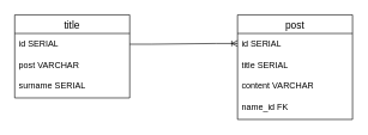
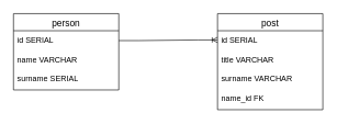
  <mxCell id="0" />
  <mxCell id="1" parent="0" />
  <mxCell id="2" value="post" style="swimlane;fontStyle=0;childLayout=stackLayout;horizontal=1;startSize=26;horizontalStack=0;resizeParent=1;resizeParentMax=0;resizeLast=0;collapsible=1;marginBottom=0;align=center;fontSize=14;" vertex="1" parent="1"><mxGeometry x="330" y="20" width="160" height="146" as="geometry" /></mxCell>
  <mxCell id="3" value="id SERIAL" style="text;strokeColor=none;fillColor=none;spacingLeft=4;spacingRight=4;overflow=hidden;rotatable=0;points=[[0,0.5],[1,0.5]];portConstraint=eastwest;fontSize=12;whiteSpace=wrap;html=1;" vertex="1" parent="2"><mxGeometry y="26" width="160" height="30" as="geometry" /></mxCell>
- <mxCell id="4" value="title SERIAL" style="text;strokeColor=none;fillColor=none;spacingLeft=4;spacingRight=4;overflow=hidden;rotatable=0;points=[[0,0.5],[1,0.5]];portConstraint=eastwest;fontSize=12;whiteSpace=wrap;html=1;" vertex="1" parent="2"><mxGeometry y="56" width="160" height="30" as="geometry" /></mxCell>
- <mxCell id="5" value="content VARCHAR" style="text;strokeColor=none;fillColor=none;spacingLeft=4;spacingRight=4;overflow=hidden;rotatable=0;points=[[0,0.5],[1,0.5]];portConstraint=eastwest;fontSize=12;whiteSpace=wrap;html=1;" vertex="1" parent="2"><mxGeometry y="86" width="160" height="30" as="geometry" /></mxCell>
+ <mxCell id="4" value="title VARCHAR" style="text;strokeColor=none;fillColor=none;spacingLeft=4;spacingRight=4;overflow=hidden;rotatable=0;points=[[0,0.5],[1,0.5]];portConstraint=eastwest;fontSize=12;whiteSpace=wrap;html=1;" vertex="1" parent="2"><mxGeometry y="56" width="160" height="30" as="geometry" /></mxCell>
+ <mxCell id="5" value="surname VARCHAR" style="text;strokeColor=none;fillColor=none;spacingLeft=4;spacingRight=4;overflow=hidden;rotatable=0;points=[[0,0.5],[1,0.5]];portConstraint=eastwest;fontSize=12;whiteSpace=wrap;html=1;" vertex="1" parent="2"><mxGeometry y="86" width="160" height="30" as="geometry" /></mxCell>
  <mxCell id="6" value="name_id FK" style="text;strokeColor=none;fillColor=none;spacingLeft=4;spacingRight=4;overflow=hidden;rotatable=0;points=[[0,0.5],[1,0.5]];portConstraint=eastwest;fontSize=12;whiteSpace=wrap;html=1;" vertex="1" parent="2"><mxGeometry y="116" width="160" height="30" as="geometry" /></mxCell>
- <mxCell id="7" value="title" style="swimlane;fontStyle=0;childLayout=stackLayout;horizontal=1;startSize=26;horizontalStack=0;resizeParent=1;resizeParentMax=0;resizeLast=0;collapsible=1;marginBottom=0;align=center;fontSize=14;" vertex="1" parent="1"><mxGeometry x="20" y="20" width="160" height="116" as="geometry" /></mxCell>
+ <mxCell id="7" value="person" style="swimlane;fontStyle=0;childLayout=stackLayout;horizontal=1;startSize=26;horizontalStack=0;resizeParent=1;resizeParentMax=0;resizeLast=0;collapsible=1;marginBottom=0;align=center;fontSize=14;" vertex="1" parent="1"><mxGeometry x="20" y="20" width="160" height="116" as="geometry" /></mxCell>
  <mxCell id="8" value="id SERIAL" style="text;strokeColor=none;fillColor=none;spacingLeft=4;spacingRight=4;overflow=hidden;rotatable=0;points=[[0,0.5],[1,0.5]];portConstraint=eastwest;fontSize=12;whiteSpace=wrap;html=1;" vertex="1" parent="7"><mxGeometry y="26" width="160" height="30" as="geometry" /></mxCell>
- <mxCell id="9" value="post VARCHAR" style="text;strokeColor=none;fillColor=none;spacingLeft=4;spacingRight=4;overflow=hidden;rotatable=0;points=[[0,0.5],[1,0.5]];portConstraint=eastwest;fontSize=12;whiteSpace=wrap;html=1;" vertex="1" parent="7"><mxGeometry y="56" width="160" height="30" as="geometry" /></mxCell>
+ <mxCell id="9" value="name VARCHAR" style="text;strokeColor=none;fillColor=none;spacingLeft=4;spacingRight=4;overflow=hidden;rotatable=0;points=[[0,0.5],[1,0.5]];portConstraint=eastwest;fontSize=12;whiteSpace=wrap;html=1;" vertex="1" parent="7"><mxGeometry y="56" width="160" height="30" as="geometry" /></mxCell>
  <mxCell id="10" value="surname SERIAL" style="text;strokeColor=none;fillColor=none;spacingLeft=4;spacingRight=4;overflow=hidden;rotatable=0;points=[[0,0.5],[1,0.5]];portConstraint=eastwest;fontSize=12;whiteSpace=wrap;html=1;" vertex="1" parent="7"><mxGeometry y="86" width="160" height="30" as="geometry" /></mxCell>
  <mxCell id="11" value="" style="edgeStyle=entityRelationEdgeStyle;fontSize=12;html=1;endArrow=ERoneToMany;rounded=0;exitX=1;exitY=0.5;exitDx=0;exitDy=0;" edge="1" parent="1" source="8"><mxGeometry width="100" height="100" relative="1" as="geometry"><mxPoint x="230" y="160" as="sourcePoint" /><mxPoint x="330" y="60" as="targetPoint" /><Array as="points"><mxPoint x="210" y="80" /></Array></mxGeometry></mxCell>
